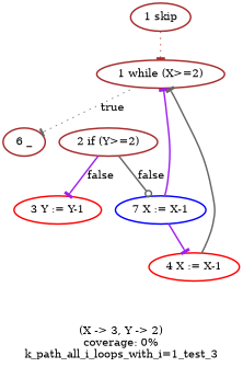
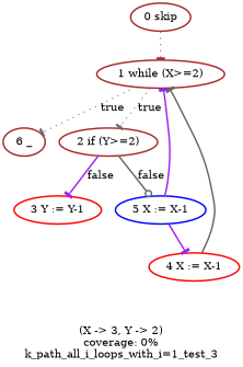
  digraph {
    label="(X -> 3, Y -> 2)\ncoverage: 0%\nk_path_all_i_loops_with_i=1_test_3"
    node [color=brown style=bold]
    edge [arrowhead=tee color=gray40 style=bold]
    "1 while (X>=2)"
    "6 _"
    "2 if (Y>=2)"
    "3 Y := Y-1" [color=red]
-   "5 X := X-1" [color=blue label="7 X := X-1"]
+   "5 X := X-1" [color=blue]
    "4 X := X-1" [color=red]
-   "0 skip" [label="1 skip"]
+   "0 skip"
    "1 while (X>=2)" -> "6 _" [label=true style=dotted]
+   "1 while (X>=2)" -> "2 if (Y>=2)" [label=true style=dotted]
    "2 if (Y>=2)" -> "3 Y := Y-1" [color=purple label=false]
    "2 if (Y>=2)" -> "5 X := X-1" [arrowhead=odot label=false]
    "5 X := X-1" -> "1 while (X>=2)" [color=purple]
    "5 X := X-1" -> "4 X := X-1" [color=purple]
    "4 X := X-1" -> "1 while (X>=2)"
    "0 skip" -> "1 while (X>=2)" [color=brown style=dotted]
  }
